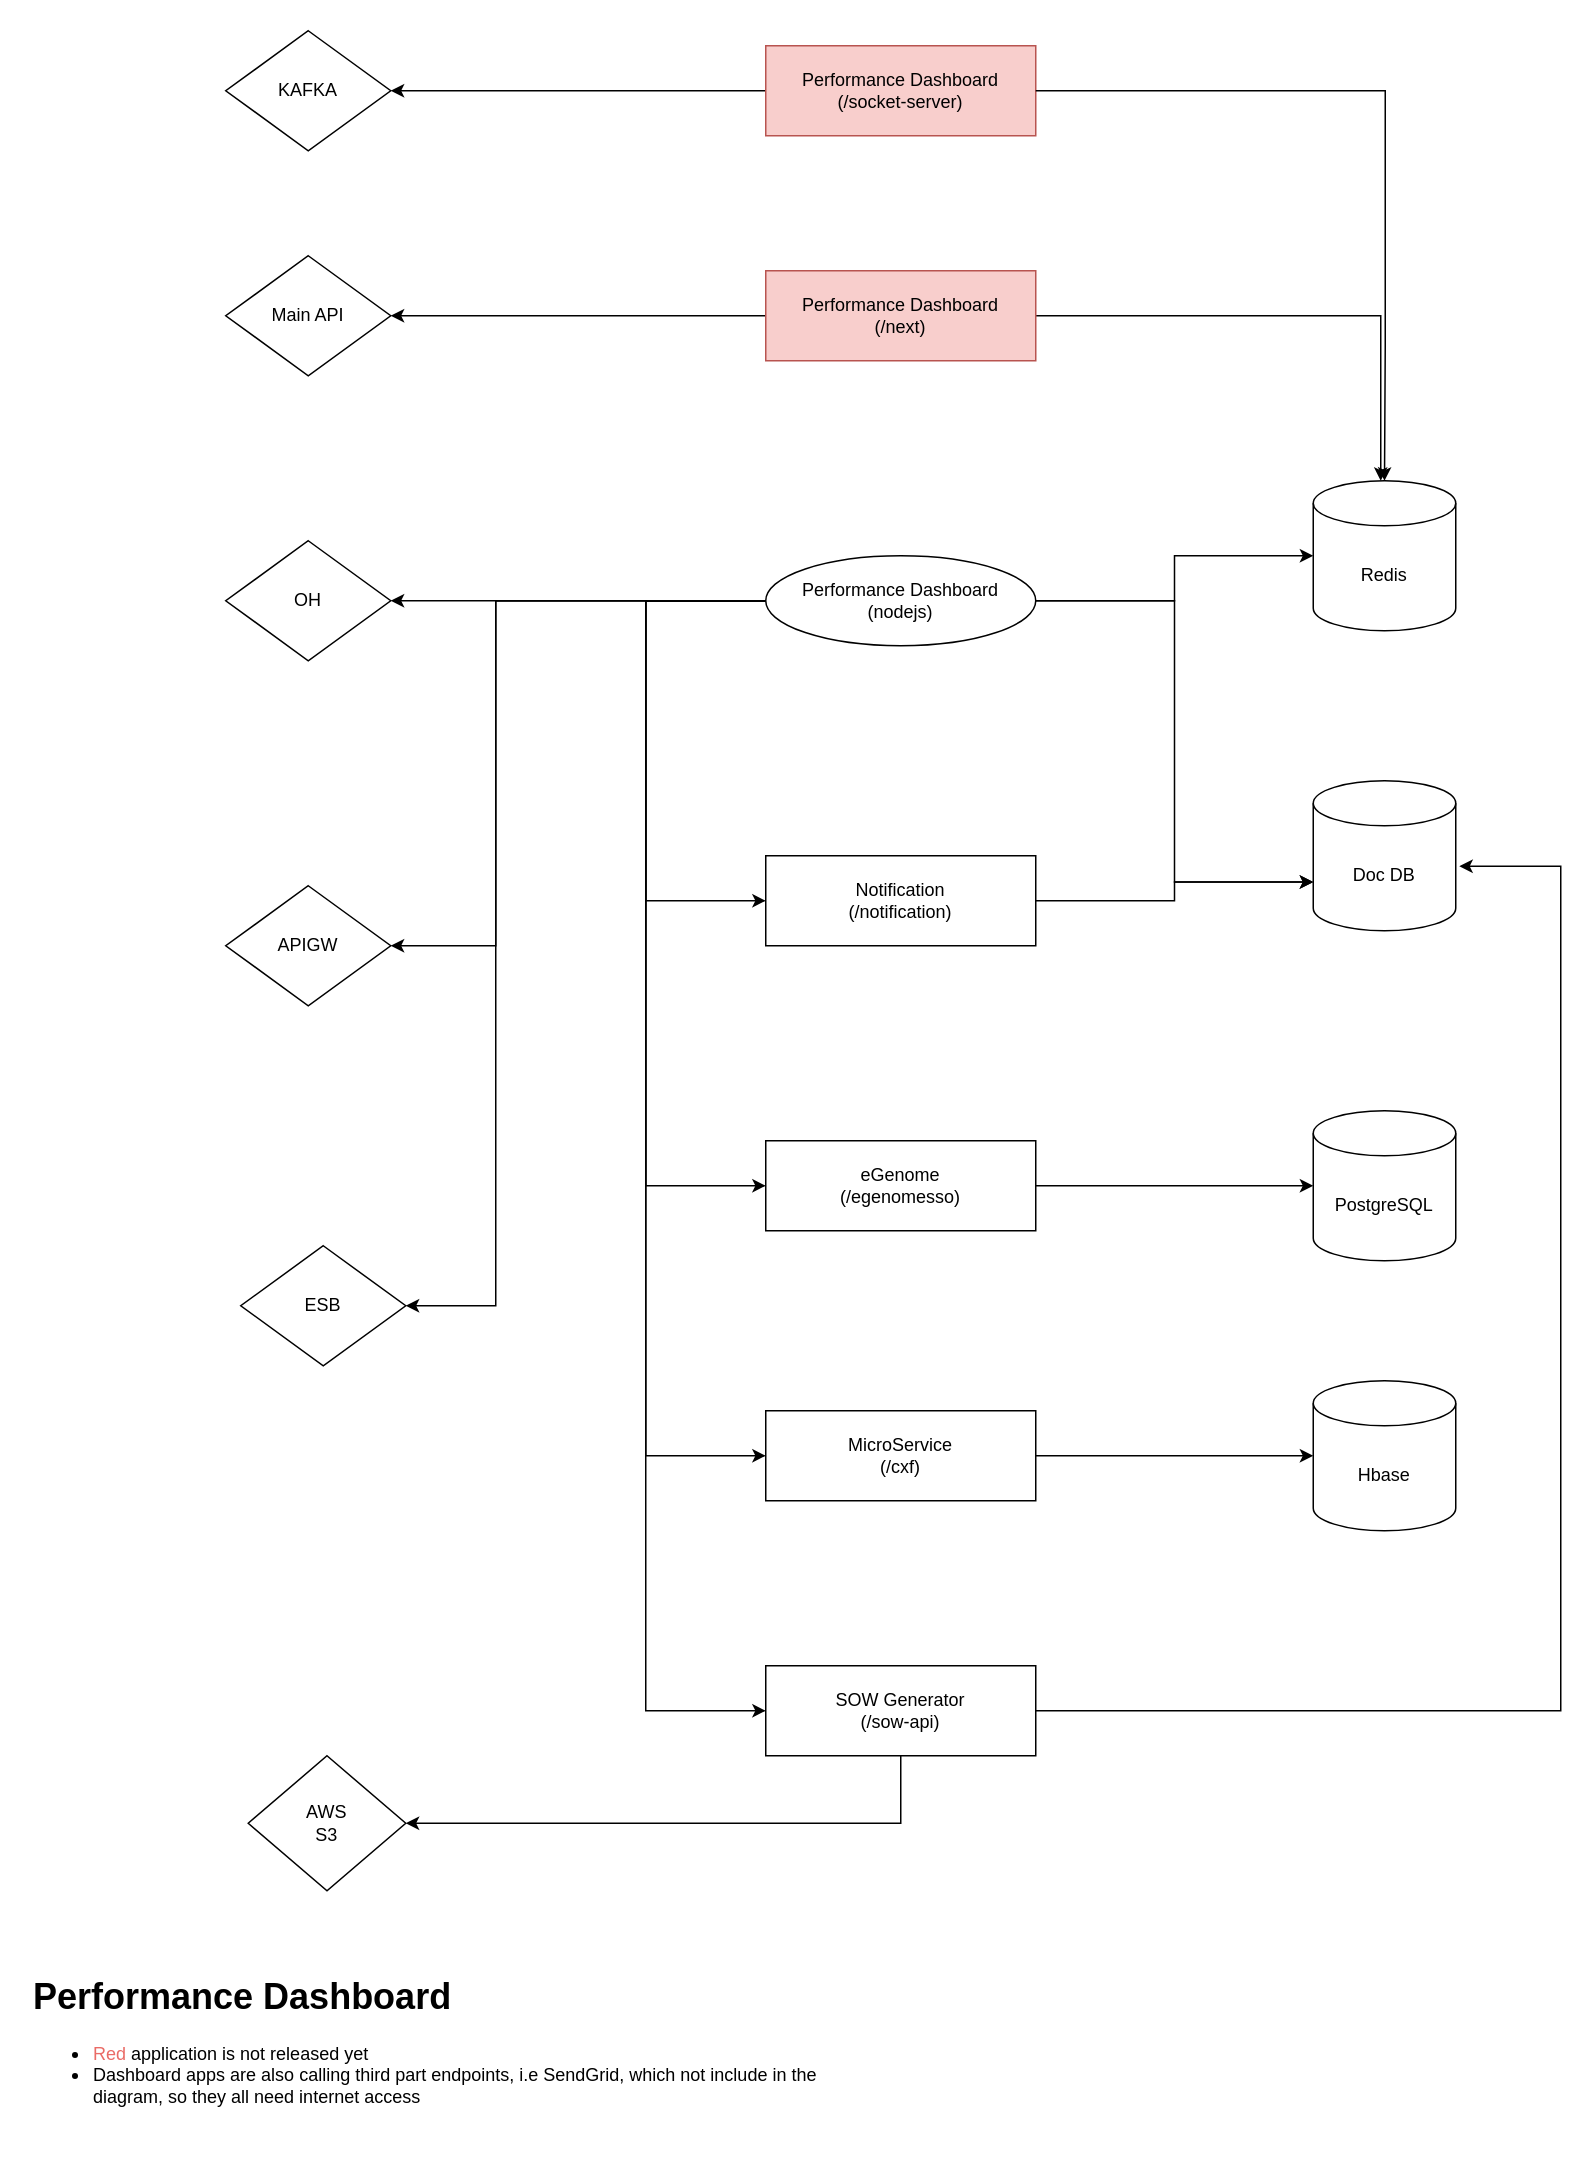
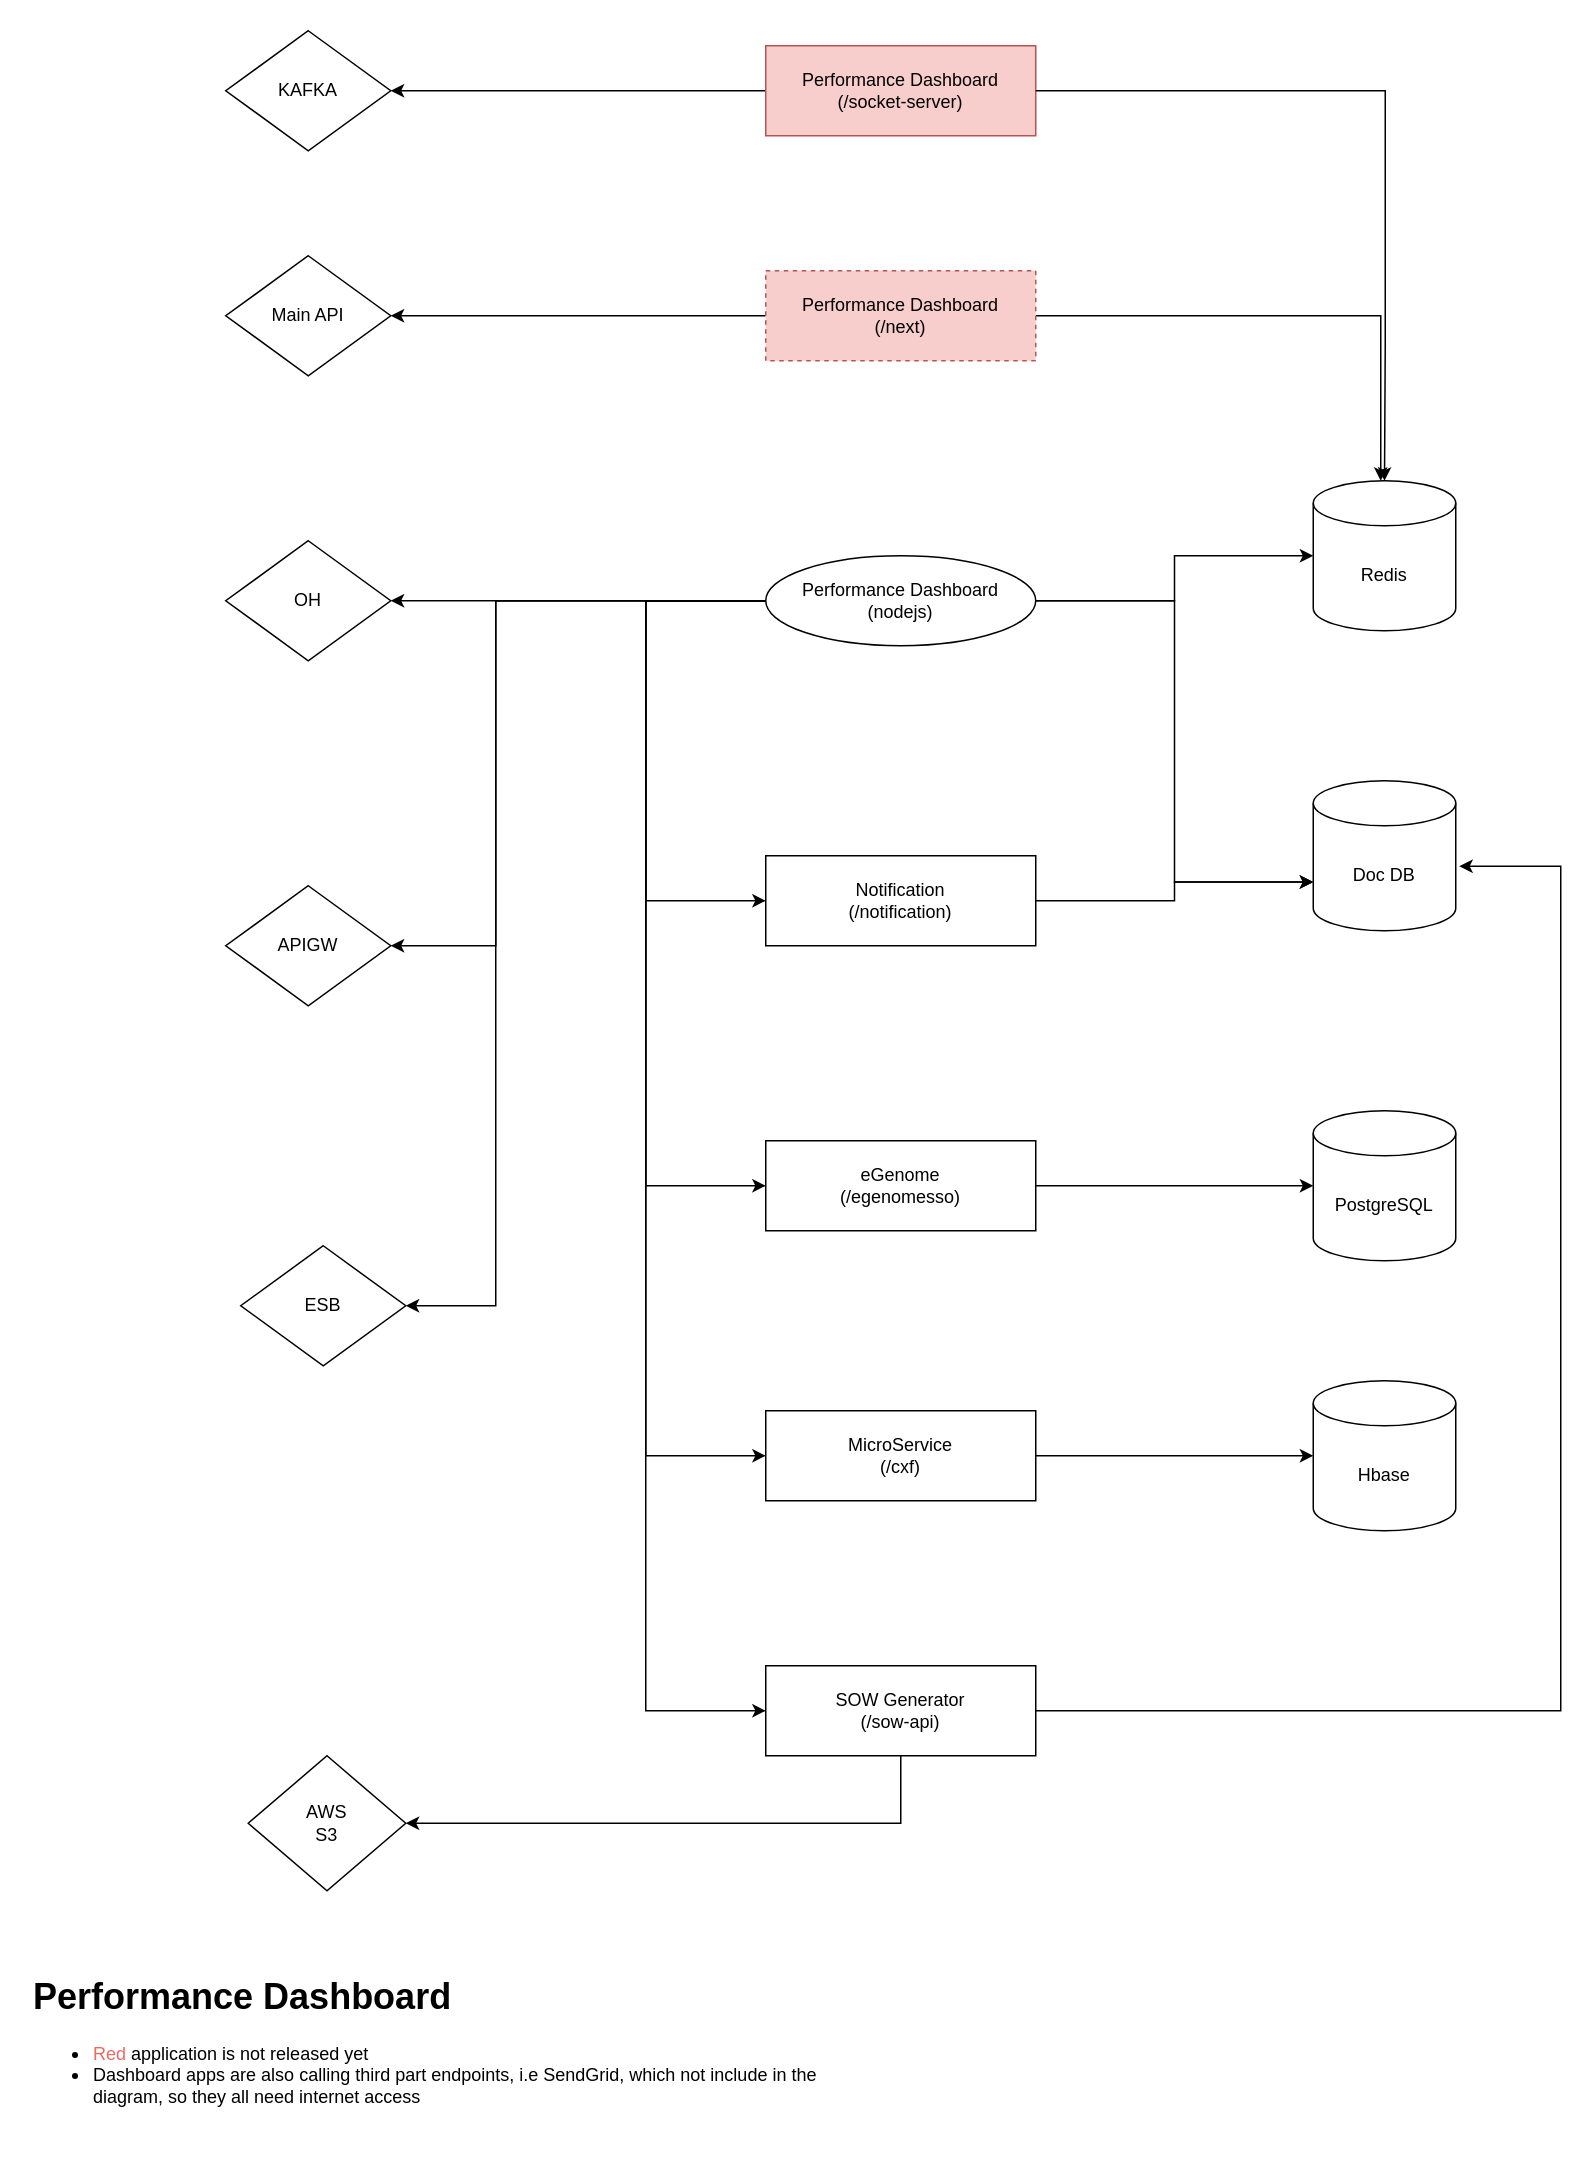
  <mxCell id="0" />
  <mxCell id="1" parent="0" />
  <mxCell id="2" style="edgeStyle=orthogonalEdgeStyle;rounded=0;orthogonalLoop=1;jettySize=auto;html=1;" edge="1" parent="1" source="10" target="11"><mxGeometry relative="1" as="geometry" /></mxCell>
  <mxCell id="3" style="edgeStyle=orthogonalEdgeStyle;rounded=0;orthogonalLoop=1;jettySize=auto;html=1;entryX=0;entryY=0.5;entryDx=0;entryDy=0;" edge="1" parent="1" source="10" target="13"><mxGeometry relative="1" as="geometry"><Array as="points"><mxPoint x="430" y="400" /><mxPoint x="430" y="600" /></Array></mxGeometry></mxCell>
  <mxCell id="4" style="edgeStyle=orthogonalEdgeStyle;rounded=0;orthogonalLoop=1;jettySize=auto;html=1;entryX=0;entryY=0.5;entryDx=0;entryDy=0;" edge="1" parent="1" source="10" target="14"><mxGeometry relative="1" as="geometry"><Array as="points"><mxPoint x="430" y="400" /><mxPoint x="430" y="790" /></Array></mxGeometry></mxCell>
  <mxCell id="5" style="edgeStyle=orthogonalEdgeStyle;rounded=0;orthogonalLoop=1;jettySize=auto;html=1;entryX=0;entryY=0.5;entryDx=0;entryDy=0;" edge="1" parent="1" source="10" target="22"><mxGeometry relative="1" as="geometry"><Array as="points"><mxPoint x="430" y="400" /><mxPoint x="430" y="970" /></Array></mxGeometry></mxCell>
  <mxCell id="6" style="edgeStyle=orthogonalEdgeStyle;rounded=0;orthogonalLoop=1;jettySize=auto;html=1;entryX=1;entryY=0.5;entryDx=0;entryDy=0;" edge="1" parent="1" source="10" target="19"><mxGeometry relative="1" as="geometry"><Array as="points"><mxPoint x="330" y="400" /><mxPoint x="330" y="630" /></Array></mxGeometry></mxCell>
  <mxCell id="7" style="edgeStyle=orthogonalEdgeStyle;rounded=0;orthogonalLoop=1;jettySize=auto;html=1;entryX=1;entryY=0.5;entryDx=0;entryDy=0;" edge="1" parent="1" source="10" target="20"><mxGeometry relative="1" as="geometry"><Array as="points"><mxPoint x="330" y="400" /><mxPoint x="330" y="870" /></Array></mxGeometry></mxCell>
  <mxCell id="8" style="edgeStyle=orthogonalEdgeStyle;rounded=0;orthogonalLoop=1;jettySize=auto;html=1;entryX=1;entryY=0.5;entryDx=0;entryDy=0;" edge="1" parent="1" source="10" target="34"><mxGeometry relative="1" as="geometry" /></mxCell>
  <mxCell id="9" style="edgeStyle=orthogonalEdgeStyle;rounded=0;orthogonalLoop=1;jettySize=auto;html=1;entryX=0;entryY=0.5;entryDx=0;entryDy=0;" edge="1" parent="1" source="10" target="33"><mxGeometry relative="1" as="geometry"><Array as="points"><mxPoint x="430" y="400" /><mxPoint x="430" y="1140" /></Array></mxGeometry></mxCell>
  <mxCell id="10" value="Performance Dashboard&lt;div&gt;(nodejs)&lt;/div&gt;" style="ellipse;whiteSpace=wrap;html=1;" vertex="1" parent="1"><mxGeometry x="510" y="370" width="180" height="60" as="geometry" /></mxCell>
  <mxCell id="11" value="Redis" style="shape=cylinder3;whiteSpace=wrap;html=1;boundedLbl=1;backgroundOutline=1;size=15;" vertex="1" parent="1"><mxGeometry x="875" y="320" width="95" height="100" as="geometry" /></mxCell>
  <mxCell id="12" value="Doc DB" style="shape=cylinder3;whiteSpace=wrap;html=1;boundedLbl=1;backgroundOutline=1;size=15;strokeColor=default;align=center;verticalAlign=middle;fontFamily=Helvetica;fontSize=12;fontColor=default;fillColor=default;" vertex="1" parent="1"><mxGeometry x="875" y="520" width="95" height="100" as="geometry" /></mxCell>
  <mxCell id="13" value="Notification&lt;div&gt;(/notification)&lt;/div&gt;" style="rounded=0;whiteSpace=wrap;html=1;" vertex="1" parent="1"><mxGeometry x="510" y="570" width="180" height="60" as="geometry" /></mxCell>
  <mxCell id="14" value="eGenome&lt;div&gt;(/egenomesso)&lt;/div&gt;" style="rounded=0;whiteSpace=wrap;html=1;" vertex="1" parent="1"><mxGeometry x="510" y="760" width="180" height="60" as="geometry" /></mxCell>
  <mxCell id="15" value="PostgreSQL" style="shape=cylinder3;whiteSpace=wrap;html=1;boundedLbl=1;backgroundOutline=1;size=15;" vertex="1" parent="1"><mxGeometry x="875" y="740" width="95" height="100" as="geometry" /></mxCell>
  <mxCell id="16" style="edgeStyle=orthogonalEdgeStyle;rounded=0;orthogonalLoop=1;jettySize=auto;html=1;entryX=0;entryY=0;entryDx=0;entryDy=67.5;entryPerimeter=0;" edge="1" parent="1" source="10" target="12"><mxGeometry relative="1" as="geometry" /></mxCell>
  <mxCell id="17" style="edgeStyle=orthogonalEdgeStyle;rounded=0;orthogonalLoop=1;jettySize=auto;html=1;entryX=0;entryY=0;entryDx=0;entryDy=67.5;entryPerimeter=0;" edge="1" parent="1" source="13" target="12"><mxGeometry relative="1" as="geometry" /></mxCell>
  <mxCell id="18" style="edgeStyle=orthogonalEdgeStyle;rounded=0;orthogonalLoop=1;jettySize=auto;html=1;entryX=0;entryY=0.5;entryDx=0;entryDy=0;entryPerimeter=0;" edge="1" parent="1" source="14" target="15"><mxGeometry relative="1" as="geometry" /></mxCell>
  <mxCell id="19" value="APIGW" style="rhombus;whiteSpace=wrap;html=1;" vertex="1" parent="1"><mxGeometry x="150" y="590" width="110" height="80" as="geometry" /></mxCell>
  <mxCell id="20" value="ESB" style="rhombus;whiteSpace=wrap;html=1;" vertex="1" parent="1"><mxGeometry x="160" y="830" width="110" height="80" as="geometry" /></mxCell>
  <mxCell id="21" style="edgeStyle=orthogonalEdgeStyle;rounded=0;orthogonalLoop=1;jettySize=auto;html=1;" edge="1" parent="1" source="22" target="23"><mxGeometry relative="1" as="geometry" /></mxCell>
  <mxCell id="22" value="MicroService&lt;div&gt;(/cxf)&lt;/div&gt;" style="rounded=0;whiteSpace=wrap;html=1;" vertex="1" parent="1"><mxGeometry x="510" y="940" width="180" height="60" as="geometry" /></mxCell>
  <mxCell id="23" value="Hbase" style="shape=cylinder3;whiteSpace=wrap;html=1;boundedLbl=1;backgroundOutline=1;size=15;" vertex="1" parent="1"><mxGeometry x="875" y="920" width="95" height="100" as="geometry" /></mxCell>
  <mxCell id="24" style="edgeStyle=orthogonalEdgeStyle;rounded=0;orthogonalLoop=1;jettySize=auto;html=1;entryX=1;entryY=0.5;entryDx=0;entryDy=0;" edge="1" parent="1" source="26" target="29"><mxGeometry relative="1" as="geometry" /></mxCell>
  <mxCell id="25" style="edgeStyle=orthogonalEdgeStyle;rounded=0;orthogonalLoop=1;jettySize=auto;html=1;" edge="1" parent="1" source="26" target="11"><mxGeometry relative="1" as="geometry"><Array as="points"><mxPoint x="920" y="210" /></Array></mxGeometry></mxCell>
- <mxCell id="26" value="Performance Dashboard&lt;div&gt;(/next)&lt;/div&gt;" style="rounded=0;whiteSpace=wrap;html=1;fillColor=#f8cecc;strokeColor=#b85450;" vertex="1" parent="1"><mxGeometry x="510" y="180" width="180" height="60" as="geometry" /></mxCell>
+ <mxCell id="26" value="Performance Dashboard&lt;div&gt;(/next)&lt;/div&gt;" style="rounded=0;whiteSpace=wrap;html=1;fillColor=#f8cecc;strokeColor=#b85450;dashed=1;" vertex="1" parent="1"><mxGeometry x="510" y="180" width="180" height="60" as="geometry" /></mxCell>
  <mxCell id="27" style="edgeStyle=orthogonalEdgeStyle;rounded=0;orthogonalLoop=1;jettySize=auto;html=1;entryX=1;entryY=0.5;entryDx=0;entryDy=0;" edge="1" parent="1" source="28" target="31"><mxGeometry relative="1" as="geometry" /></mxCell>
  <mxCell id="28" value="Performance Dashboard&lt;div&gt;(/socket-server)&lt;/div&gt;" style="rounded=0;whiteSpace=wrap;html=1;fillColor=#f8cecc;strokeColor=#b85450;" vertex="1" parent="1"><mxGeometry x="510" y="30" width="180" height="60" as="geometry" /></mxCell>
  <mxCell id="29" value="Main API" style="rhombus;whiteSpace=wrap;html=1;" vertex="1" parent="1"><mxGeometry x="150" y="170" width="110" height="80" as="geometry" /></mxCell>
  <mxCell id="30" style="edgeStyle=orthogonalEdgeStyle;rounded=0;orthogonalLoop=1;jettySize=auto;html=1;entryX=0.5;entryY=0;entryDx=0;entryDy=0;entryPerimeter=0;" edge="1" parent="1" source="28" target="11"><mxGeometry relative="1" as="geometry"><Array as="points"><mxPoint x="923" y="60" /><mxPoint x="923" y="230" /></Array></mxGeometry></mxCell>
  <mxCell id="31" value="KAFKA" style="rhombus;whiteSpace=wrap;html=1;" vertex="1" parent="1"><mxGeometry x="150" y="20" width="110" height="80" as="geometry" /></mxCell>
  <mxCell id="32" style="edgeStyle=orthogonalEdgeStyle;rounded=0;orthogonalLoop=1;jettySize=auto;html=1;entryX=1;entryY=0.5;entryDx=0;entryDy=0;exitX=0.5;exitY=1;exitDx=0;exitDy=0;" edge="1" parent="1" source="33" target="36"><mxGeometry relative="1" as="geometry" /></mxCell>
  <mxCell id="33" value="SOW Generator&lt;div&gt;(/sow-api)&lt;/div&gt;" style="rounded=0;whiteSpace=wrap;html=1;" vertex="1" parent="1"><mxGeometry x="510" y="1110" width="180" height="60" as="geometry" /></mxCell>
  <mxCell id="34" value="OH" style="rhombus;whiteSpace=wrap;html=1;" vertex="1" parent="1"><mxGeometry x="150" y="360" width="110" height="80" as="geometry" /></mxCell>
  <mxCell id="35" style="edgeStyle=orthogonalEdgeStyle;rounded=0;orthogonalLoop=1;jettySize=auto;html=1;entryX=1.025;entryY=0.57;entryDx=0;entryDy=0;entryPerimeter=0;" edge="1" parent="1" source="33" target="12"><mxGeometry relative="1" as="geometry"><Array as="points"><mxPoint x="1040" y="1140" /><mxPoint x="1040" y="577" /></Array></mxGeometry></mxCell>
  <mxCell id="36" value="AWS&lt;div&gt;S3&lt;/div&gt;" style="rhombus;whiteSpace=wrap;html=1;" vertex="1" parent="1"><mxGeometry x="165" y="1170" width="105" height="90" as="geometry" /></mxCell>
  <mxCell id="37" value="&lt;h1 style=&quot;margin-top: 0px;&quot;&gt;Performance Dashboard&amp;nbsp;&lt;/h1&gt;&lt;p&gt;&lt;/p&gt;&lt;ul&gt;&lt;li&gt;&lt;font color=&quot;#ea6b66&quot;&gt;Red&lt;/font&gt; application is not released yet&lt;/li&gt;&lt;li&gt;Dashboard apps are also calling third part endpoints, i.e SendGrid, which not include in the diagram, so they all need internet access&amp;nbsp;&lt;/li&gt;&lt;/ul&gt;&lt;p&gt;&lt;/p&gt;" style="text;html=1;whiteSpace=wrap;overflow=hidden;rounded=0;" vertex="1" parent="1"><mxGeometry x="20" y="1310" width="545" height="120" as="geometry" /></mxCell>
